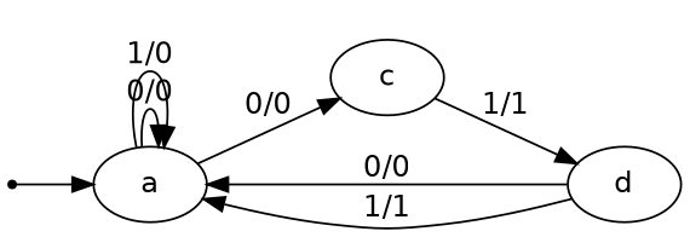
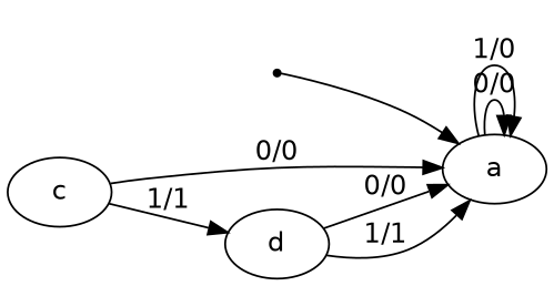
  digraph {
    fontname="DejaVu Sans"
    rankdir=LR
    node [fontname="DejaVu Sans"]
    edge [fontname="DejaVu Sans"]
    INIT [shape=point]
    n2 [label=a]
    n3 [label=c]
    n4 [label=d]
    INIT -> n2
    n2 -> n2 [label="0/0"]
    n2 -> n2 [label="1/0"]
-   n2 -> n3 [label="0/0"]
+   n3 -> n2 [label="0/0"]
    n3 -> n4 [label="1/1"]
    n4 -> n2 [label="0/0"]
    n4 -> n2 [label="1/1"]
  }
